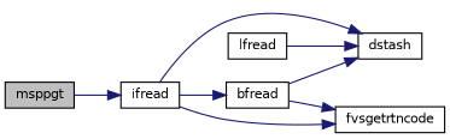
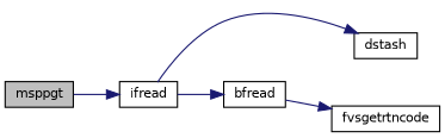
  digraph {
    rankdir=LR
    node [color=black fillcolor=white fontname=Helvetica fontsize=10 shape=record style=filled]
    edge [color=midnightblue fontname=Helvetica fontsize=10 labelfontname=Helvetica labelfontsize=10 style=solid]
    n1 [fillcolor=grey75 fontcolor=black height=0.2 label=msppgt width=0.4]
    n2 [height=0.2 label=ifread width=0.4]
-   n3 [height=0.2 label=lfread width=0.4]
    n4 [height=0.2 label=dstash width=0.4]
    n5 [height=0.2 label=bfread width=0.4]
    n6 [height=0.2 label=fvsgetrtncode width=0.4]
    n1 -> n2
    n2 -> n4
    n2 -> n5
-   n2 -> n6
-   n3 -> n4
-   n5 -> n4
    n5 -> n6
  }
